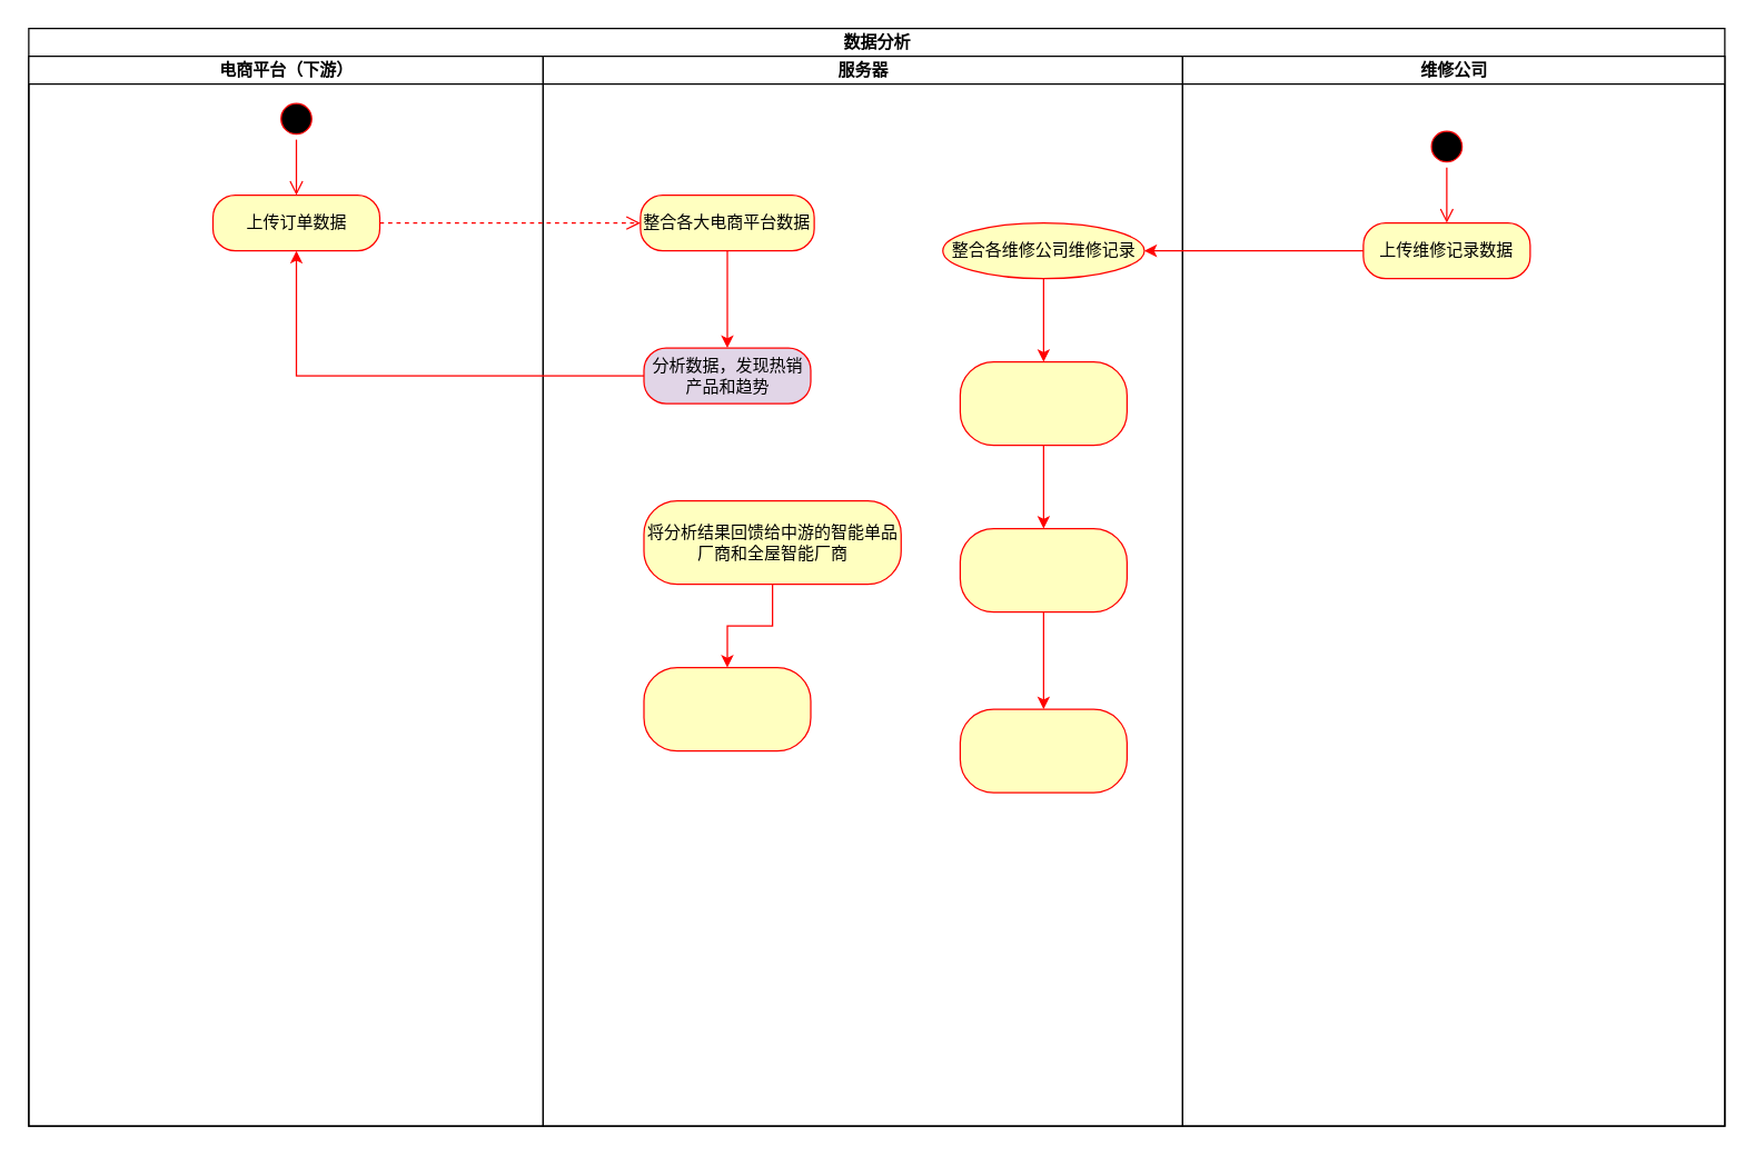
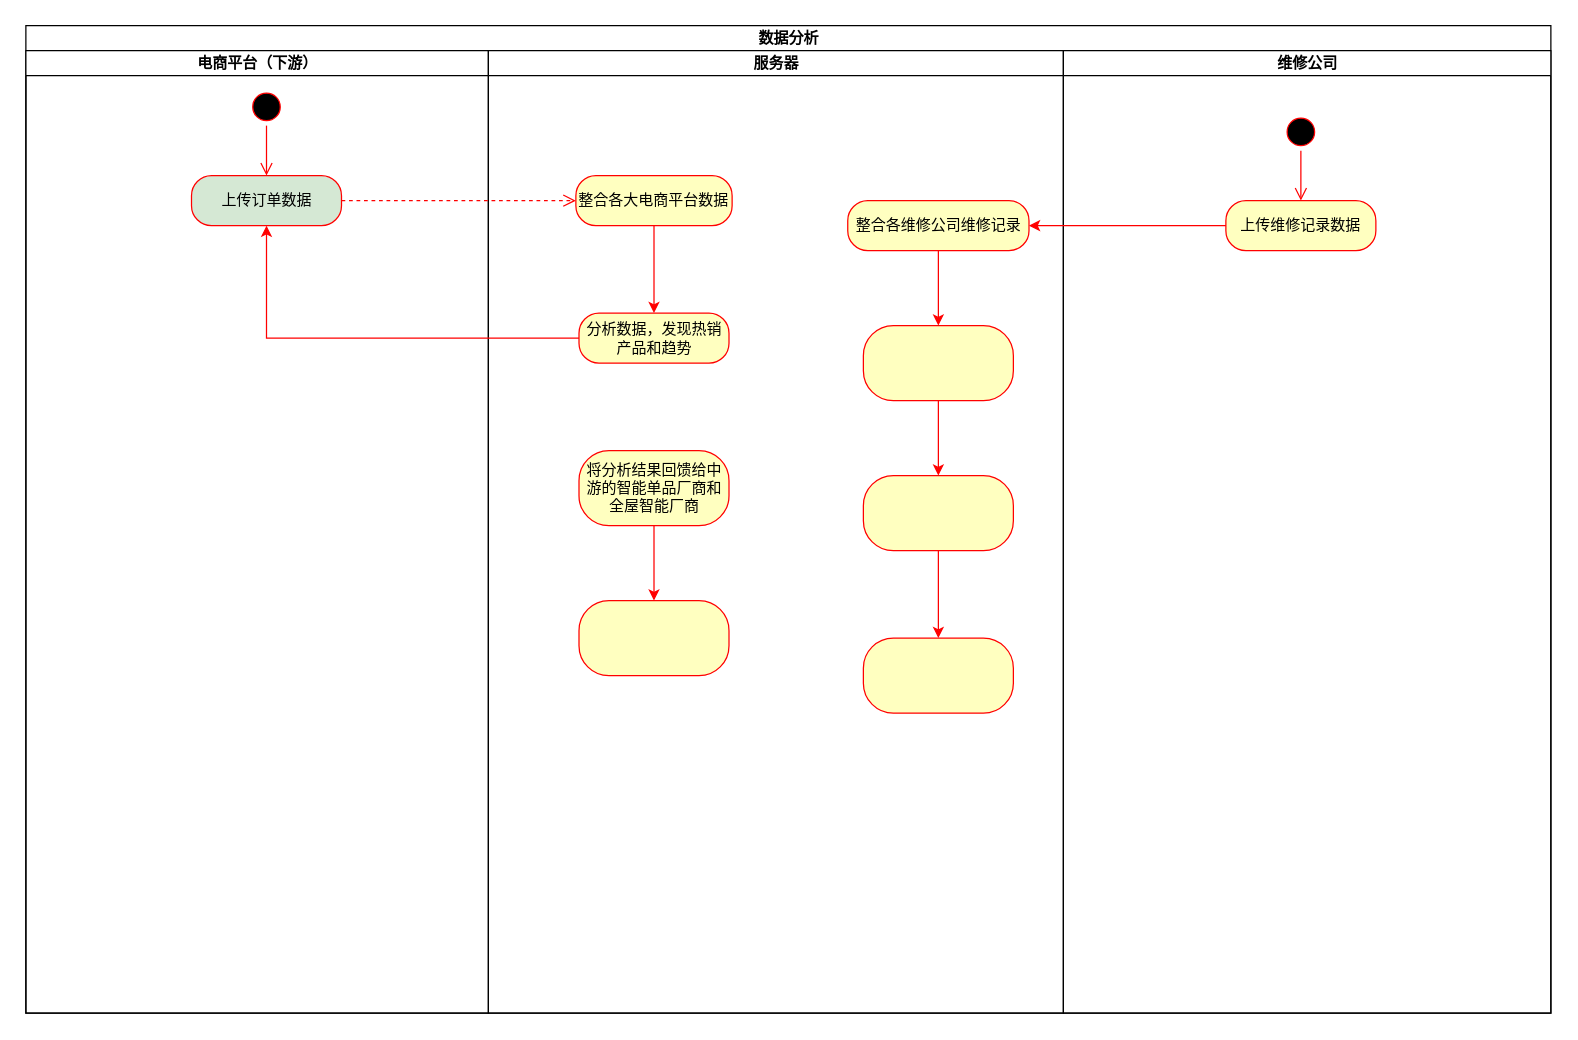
  <mxCell id="0" />
  <mxCell id="1" parent="0" />
  <mxCell id="2" value="数据分析" style="swimlane;childLayout=stackLayout;resizeParent=1;resizeParentMax=0;startSize=20;html=1;" vertex="1" parent="1"><mxGeometry x="20" y="20" width="1220" height="790" as="geometry" /></mxCell>
  <mxCell id="3" value="电商平台（下游）" style="swimlane;startSize=20;html=1;" vertex="1" parent="2"><mxGeometry y="20" width="370" height="770" as="geometry" /></mxCell>
  <mxCell id="4" value="" style="ellipse;html=1;shape=startState;fillColor=#000000;strokeColor=#ff0000;" vertex="1" parent="3"><mxGeometry x="177.5" y="30" width="30" height="30" as="geometry" /></mxCell>
  <mxCell id="5" value="" style="edgeStyle=orthogonalEdgeStyle;html=1;verticalAlign=bottom;endArrow=open;endSize=8;strokeColor=#ff0000;rounded=0;entryX=0.5;entryY=0;entryDx=0;entryDy=0;" edge="1" parent="3" source="4" target="6"><mxGeometry relative="1" as="geometry"><mxPoint x="192.5" y="120" as="targetPoint" /></mxGeometry></mxCell>
- <mxCell id="6" value="上传订单数据" style="rounded=1;whiteSpace=wrap;html=1;arcSize=40;fontColor=#000000;fillColor=#ffffc0;strokeColor=#ff0000;" vertex="1" parent="3"><mxGeometry x="132.5" y="100" width="120" height="40" as="geometry" /></mxCell>
+ <mxCell id="6" value="上传订单数据" style="rounded=1;whiteSpace=wrap;html=1;arcSize=40;fontColor=#000000;fillColor=#d5e8d4;strokeColor=#ff0000;" vertex="1" parent="3"><mxGeometry x="132.5" y="100" width="120" height="40" as="geometry" /></mxCell>
  <mxCell id="7" value="服务器" style="swimlane;startSize=20;html=1;" vertex="1" parent="2"><mxGeometry x="370" y="20" width="460" height="770" as="geometry" /></mxCell>
  <mxCell id="8" value="" style="edgeStyle=orthogonalEdgeStyle;rounded=0;orthogonalLoop=1;jettySize=auto;html=1;strokeColor=#FF0000;" edge="1" parent="7" source="9" target="17"><mxGeometry relative="1" as="geometry" /></mxCell>
  <mxCell id="9" value="整合各大电商平台数据" style="rounded=1;whiteSpace=wrap;html=1;arcSize=40;fontColor=#000000;fillColor=#ffffc0;strokeColor=#ff0000;" vertex="1" parent="7"><mxGeometry x="70.0" y="100" width="125" height="40" as="geometry" /></mxCell>
  <mxCell id="10" value="" style="edgeStyle=orthogonalEdgeStyle;rounded=0;orthogonalLoop=1;jettySize=auto;html=1;strokeColor=#FF0000;" edge="1" parent="7" source="11" target="13"><mxGeometry relative="1" as="geometry" /></mxCell>
- <mxCell id="11" value="整合各维修公司维修记录" style="ellipse;whiteSpace=wrap;html=1;fillColor=#ffffc0;strokeColor=#ff0000;fontColor=#000000;arcSize=40;" vertex="1" parent="7"><mxGeometry x="287.5" y="120" width="145" height="40" as="geometry" /></mxCell>
+ <mxCell id="11" value="整合各维修公司维修记录" style="whiteSpace=wrap;html=1;fillColor=#ffffc0;strokeColor=#ff0000;fontColor=#000000;rounded=1;arcSize=40;" vertex="1" parent="7"><mxGeometry x="287.5" y="120" width="145" height="40" as="geometry" /></mxCell>
  <mxCell id="12" value="" style="edgeStyle=orthogonalEdgeStyle;rounded=0;orthogonalLoop=1;jettySize=auto;html=1;strokeColor=#FF0000;" edge="1" parent="7" source="13" target="15"><mxGeometry relative="1" as="geometry" /></mxCell>
  <mxCell id="13" value="" style="whiteSpace=wrap;html=1;fillColor=#ffffc0;strokeColor=#ff0000;fontColor=#000000;rounded=1;arcSize=40;" vertex="1" parent="7"><mxGeometry x="300" y="220" width="120" height="60" as="geometry" /></mxCell>
  <mxCell id="14" value="" style="edgeStyle=orthogonalEdgeStyle;rounded=0;orthogonalLoop=1;jettySize=auto;html=1;strokeColor=#FF0000;" edge="1" parent="7" source="15" target="21"><mxGeometry relative="1" as="geometry" /></mxCell>
  <mxCell id="15" value="" style="whiteSpace=wrap;html=1;fillColor=#ffffc0;strokeColor=#ff0000;fontColor=#000000;rounded=1;arcSize=40;" vertex="1" parent="7"><mxGeometry x="300" y="340" width="120" height="60" as="geometry" /></mxCell>
  <mxCell id="16" value="" style="edgeStyle=orthogonalEdgeStyle;rounded=0;orthogonalLoop=1;jettySize=auto;html=1;strokeColor=#FF0000;" edge="1" parent="7" source="17" target="6"><mxGeometry relative="1" as="geometry" /></mxCell>
- <mxCell id="17" value="分析数据，发现热销产品和趋势" style="whiteSpace=wrap;html=1;fillColor=#e1d5e7;strokeColor=#ff0000;fontColor=#000000;rounded=1;arcSize=40;" vertex="1" parent="7"><mxGeometry x="72.5" y="210" width="120" height="40" as="geometry" /></mxCell>
+ <mxCell id="17" value="分析数据，发现热销产品和趋势" style="whiteSpace=wrap;html=1;fillColor=#ffffc0;strokeColor=#ff0000;fontColor=#000000;rounded=1;arcSize=40;" vertex="1" parent="7"><mxGeometry x="72.5" y="210" width="120" height="40" as="geometry" /></mxCell>
  <mxCell id="18" value="" style="edgeStyle=orthogonalEdgeStyle;rounded=0;orthogonalLoop=1;jettySize=auto;html=1;strokeColor=#FF0000;" edge="1" parent="7" source="19" target="20"><mxGeometry relative="1" as="geometry" /></mxCell>
- <mxCell id="19" value="将分析结果回馈给中游的智能单品厂商和全屋智能厂商" style="whiteSpace=wrap;html=1;fillColor=#ffffc0;strokeColor=#ff0000;fontColor=#000000;rounded=1;arcSize=40;" vertex="1" parent="7"><mxGeometry x="72.5" y="320" width="185" height="60" as="geometry" /></mxCell>
+ <mxCell id="19" value="将分析结果回馈给中游的智能单品厂商和全屋智能厂商" style="whiteSpace=wrap;html=1;fillColor=#ffffc0;strokeColor=#ff0000;fontColor=#000000;rounded=1;arcSize=40;" vertex="1" parent="7"><mxGeometry x="72.5" y="320" width="120" height="60" as="geometry" /></mxCell>
  <mxCell id="20" value="" style="whiteSpace=wrap;html=1;fillColor=#ffffc0;strokeColor=#ff0000;fontColor=#000000;rounded=1;arcSize=40;" vertex="1" parent="7"><mxGeometry x="72.5" y="440" width="120" height="60" as="geometry" /></mxCell>
  <mxCell id="21" value="" style="whiteSpace=wrap;html=1;fillColor=#ffffc0;strokeColor=#ff0000;fontColor=#000000;rounded=1;arcSize=40;" vertex="1" parent="7"><mxGeometry x="300" y="470" width="120" height="60" as="geometry" /></mxCell>
  <mxCell id="22" value="维修公司" style="swimlane;startSize=20;html=1;" vertex="1" parent="2"><mxGeometry x="830" y="20" width="390" height="770" as="geometry" /></mxCell>
  <mxCell id="23" value="" style="ellipse;html=1;shape=startState;fillColor=#000000;strokeColor=#ff0000;" vertex="1" parent="22"><mxGeometry x="175.0" y="50" width="30" height="30" as="geometry" /></mxCell>
  <mxCell id="24" value="" style="edgeStyle=orthogonalEdgeStyle;html=1;verticalAlign=bottom;endArrow=open;endSize=8;strokeColor=#ff0000;rounded=0;entryX=0.5;entryY=0;entryDx=0;entryDy=0;" edge="1" parent="22" source="23" target="25"><mxGeometry relative="1" as="geometry"><mxPoint x="190.0" y="140" as="targetPoint" /></mxGeometry></mxCell>
  <mxCell id="25" value="上传维修记录数据" style="rounded=1;whiteSpace=wrap;html=1;arcSize=40;fontColor=#000000;fillColor=#ffffc0;strokeColor=#ff0000;" vertex="1" parent="22"><mxGeometry x="130.0" y="120" width="120" height="40" as="geometry" /></mxCell>
  <mxCell id="26" value="" style="edgeStyle=orthogonalEdgeStyle;html=1;verticalAlign=bottom;endArrow=open;endSize=8;strokeColor=#ff0000;rounded=0;entryX=0;entryY=0.5;entryDx=0;entryDy=0;dashed=1;" edge="1" parent="2" source="6" target="9"><mxGeometry relative="1" as="geometry"><mxPoint x="420.0" y="150" as="targetPoint" /><Array as="points"><mxPoint x="380" y="140" /><mxPoint x="380" y="140" /></Array></mxGeometry></mxCell>
  <mxCell id="27" value="" style="edgeStyle=orthogonalEdgeStyle;rounded=0;orthogonalLoop=1;jettySize=auto;html=1;strokeColor=#FF0000;" edge="1" parent="2" source="25" target="11"><mxGeometry relative="1" as="geometry" /></mxCell>
